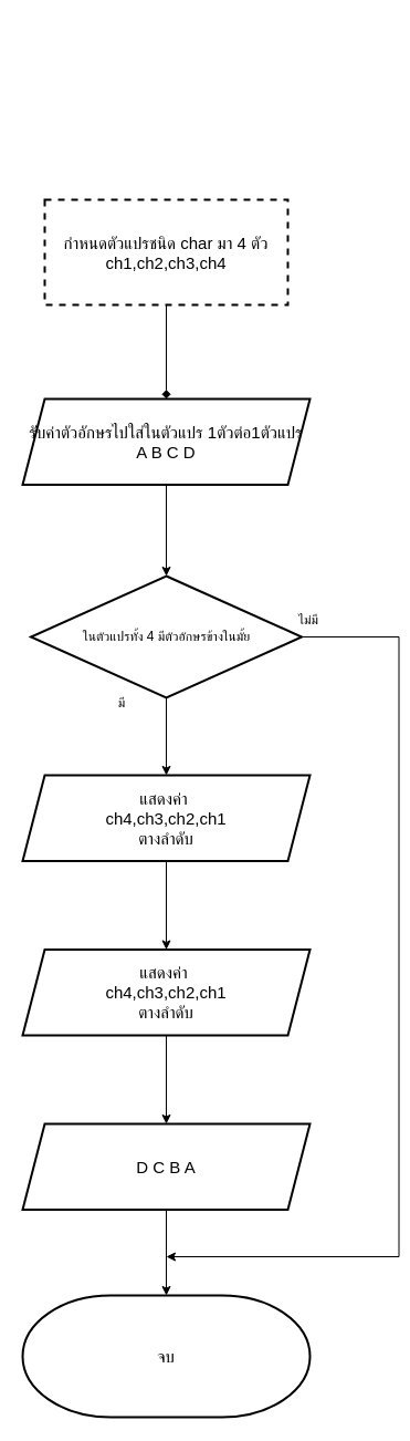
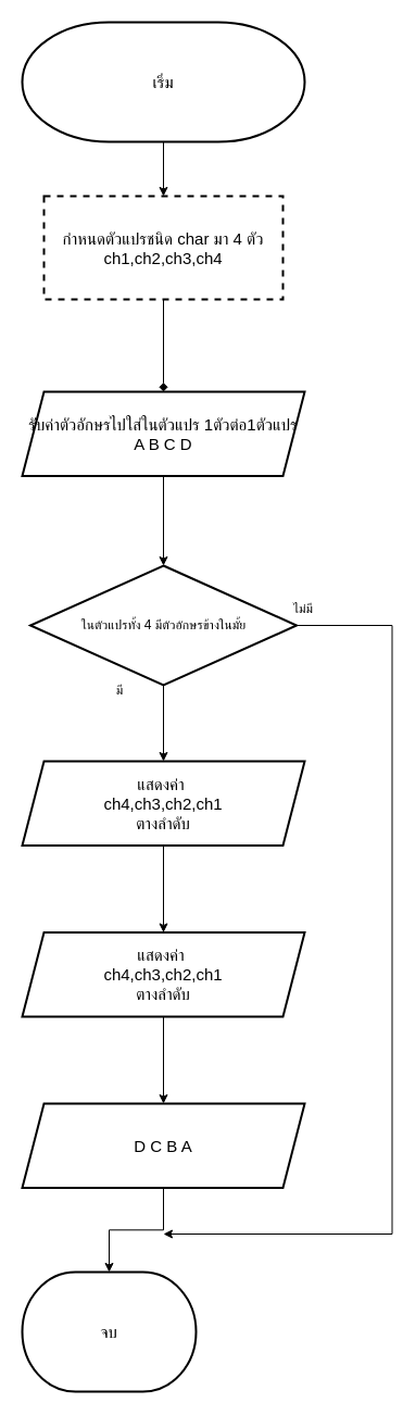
  <mxCell id="0" />
  <mxCell id="1" parent="0" />
+ <mxCell id="2" value="" style="edgeStyle=orthogonalEdgeStyle;rounded=0;orthogonalLoop=1;jettySize=auto;html=1;" edge="1" parent="1" source="3" target="5"><mxGeometry relative="1" as="geometry" /></mxCell>
+ <mxCell id="3" value="เริ่ม" style="strokeWidth=2;html=1;shape=mxgraph.flowchart.terminator;whiteSpace=wrap;fontSize=15;" vertex="1" parent="1"><mxGeometry x="20" y="20" width="260" height="110" as="geometry" /></mxCell>
  <mxCell id="4" value="" style="edgeStyle=orthogonalEdgeStyle;rounded=0;orthogonalLoop=1;jettySize=auto;html=1;endArrow=diamond;" edge="1" parent="1" source="5" target="7"><mxGeometry relative="1" as="geometry" /></mxCell>
  <mxCell id="5" value="กำหนดตัวแปรชนิด char มา 4 ตัว&lt;div&gt;ch1,ch2,ch3,ch4&lt;/div&gt;" style="whiteSpace=wrap;html=1;fontSize=15;strokeWidth=2;dashed=1;" vertex="1" parent="1"><mxGeometry x="40" y="180" width="220" height="95" as="geometry" /></mxCell>
  <mxCell id="6" value="" style="edgeStyle=orthogonalEdgeStyle;rounded=0;orthogonalLoop=1;jettySize=auto;html=1;" edge="1" parent="1" source="7" target="10"><mxGeometry relative="1" as="geometry" /></mxCell>
  <mxCell id="7" value="รับค่าตัวอักษรไปใส่ในตัวแปร 1ตัวต่อ1ตัวแปร&lt;div&gt;A B C D&lt;/div&gt;" style="shape=parallelogram;perimeter=parallelogramPerimeter;whiteSpace=wrap;html=1;fixedSize=1;fontSize=15;strokeWidth=2;" vertex="1" parent="1"><mxGeometry x="20" y="360" width="260" height="77.5" as="geometry" /></mxCell>
  <mxCell id="8" value="" style="group" vertex="1" connectable="0" parent="1"><mxGeometry x="27.5" y="520" width="282.5" height="130" as="geometry" /></mxCell>
  <mxCell id="9" style="edgeStyle=orthogonalEdgeStyle;rounded=0;orthogonalLoop=1;jettySize=auto;html=1;exitX=1;exitY=0.5;exitDx=0;exitDy=0;exitPerimeter=0;" edge="1" parent="8" source="10"><mxGeometry relative="1" as="geometry"><mxPoint x="122.5" y="615" as="targetPoint" /><mxPoint x="245" y="50.0" as="sourcePoint" /><Array as="points"><mxPoint x="333" y="55" /><mxPoint x="333" y="615" /></Array></mxGeometry></mxCell>
  <mxCell id="10" value="ในตัวแปรทั้ง 4 มีตัวอักษรข้างในมั้ย" style="strokeWidth=2;html=1;shape=mxgraph.flowchart.decision;whiteSpace=wrap;" vertex="1" parent="8"><mxGeometry width="245" height="110" as="geometry" /></mxCell>
  <mxCell id="11" value="มี" style="text;strokeColor=none;align=center;fillColor=none;html=1;verticalAlign=middle;whiteSpace=wrap;rounded=0;" vertex="1" parent="8"><mxGeometry x="52.5" y="100" width="60" height="30" as="geometry" /></mxCell>
  <mxCell id="12" value="ไม่มี" style="text;strokeColor=none;align=center;fillColor=none;html=1;verticalAlign=middle;whiteSpace=wrap;rounded=0;" vertex="1" parent="8"><mxGeometry x="222.5" y="20" width="57.5" height="40" as="geometry" /></mxCell>
  <mxCell id="13" value="" style="edgeStyle=orthogonalEdgeStyle;rounded=0;orthogonalLoop=1;jettySize=auto;html=1;" edge="1" parent="1" source="14" target="17"><mxGeometry relative="1" as="geometry" /></mxCell>
  <mxCell id="14" value="แสดงค่า&amp;nbsp;&lt;div&gt;ch4,ch3,ch2,ch1&lt;br&gt;ตางลำดับ&lt;/div&gt;" style="shape=parallelogram;perimeter=parallelogramPerimeter;whiteSpace=wrap;html=1;fixedSize=1;fontSize=15;strokeWidth=2;" vertex="1" parent="1"><mxGeometry x="20" y="700" width="260" height="77.5" as="geometry" /></mxCell>
  <mxCell id="15" style="edgeStyle=orthogonalEdgeStyle;rounded=0;orthogonalLoop=1;jettySize=auto;html=1;entryX=0.5;entryY=0;entryDx=0;entryDy=0;" edge="1" parent="1" source="10" target="14"><mxGeometry relative="1" as="geometry" /></mxCell>
  <mxCell id="16" value="" style="edgeStyle=orthogonalEdgeStyle;rounded=0;orthogonalLoop=1;jettySize=auto;html=1;" edge="1" parent="1" source="17" target="19"><mxGeometry relative="1" as="geometry" /></mxCell>
  <mxCell id="17" value="แสดงค่า&amp;nbsp;&lt;div&gt;ch4,ch3,ch2,ch1&lt;br&gt;ตางลำดับ&lt;/div&gt;" style="shape=parallelogram;perimeter=parallelogramPerimeter;whiteSpace=wrap;html=1;fixedSize=1;fontSize=15;strokeWidth=2;" vertex="1" parent="1"><mxGeometry x="20" y="857.5" width="260" height="77.5" as="geometry" /></mxCell>
  <mxCell id="18" value="" style="edgeStyle=orthogonalEdgeStyle;rounded=0;orthogonalLoop=1;jettySize=auto;html=1;" edge="1" parent="1" source="19" target="20"><mxGeometry relative="1" as="geometry" /></mxCell>
  <mxCell id="19" value="D C B A" style="shape=parallelogram;perimeter=parallelogramPerimeter;whiteSpace=wrap;html=1;fixedSize=1;fontSize=15;strokeWidth=2;" vertex="1" parent="1"><mxGeometry x="20" y="1015" width="260" height="77.5" as="geometry" /></mxCell>
- <mxCell id="20" value="จบ" style="strokeWidth=2;html=1;shape=mxgraph.flowchart.terminator;whiteSpace=wrap;fontSize=15;" vertex="1" parent="1"><mxGeometry x="20" y="1170" width="260" height="110" as="geometry" /></mxCell>
+ <mxCell id="20" value="จบ" style="strokeWidth=2;html=1;shape=mxgraph.flowchart.terminator;whiteSpace=wrap;fontSize=15;" vertex="1" parent="1"><mxGeometry x="20" y="1170" width="160" height="110" as="geometry" /></mxCell>
